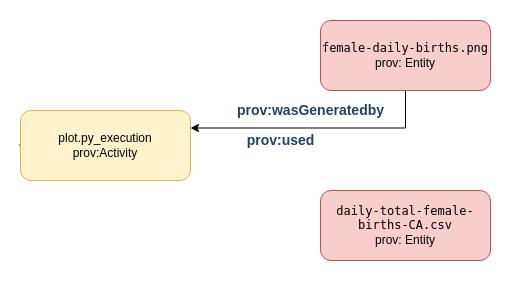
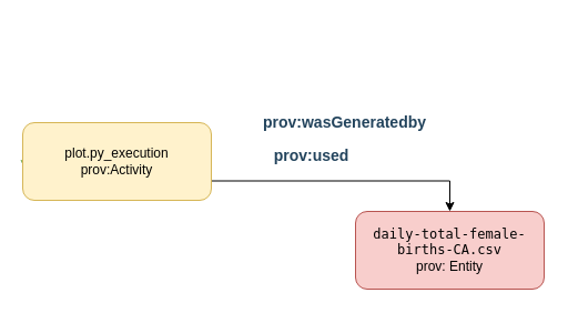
  <mxCell id="0" />
  <mxCell id="1" parent="0" />
  <mxCell id="2" style="edgeStyle=orthogonalEdgeStyle;rounded=0;orthogonalLoop=1;jettySize=auto;html=1;exitX=0;exitY=0.5;exitDx=0;exitDy=0;entryX=0.012;entryY=0.6;entryDx=0;entryDy=0;strokeColor=#82B366;entryPerimeter=0;" parent="1" source="5" target="5" edge="1"><mxGeometry relative="1" as="geometry" /></mxCell>
  <mxCell id="3" value="&lt;b&gt;&lt;font style=&quot;font-size: 14px&quot; color=&quot;#23445d&quot;&gt;prov:wasGeneratedby&lt;/font&gt;&lt;/b&gt;" style="text;html=1;align=center;verticalAlign=middle;resizable=0;points=[];" parent="2" vertex="1" connectable="0"><mxGeometry x="-0.277" y="-3" relative="1" as="geometry"><mxPoint x="290.99" y="-36.02" as="offset" /></mxGeometry></mxCell>
+ <mxCell id="4" style="edgeStyle=orthogonalEdgeStyle;rounded=0;orthogonalLoop=1;jettySize=auto;html=1;exitX=1;exitY=0.75;exitDx=0;exitDy=0;entryX=0.5;entryY=0;entryDx=0;entryDy=0;" parent="1" source="5" target="6" edge="1"><mxGeometry relative="1" as="geometry" /></mxCell>
  <mxCell id="5" value="&lt;div&gt;&lt;span&gt;plot.py_execution&lt;/span&gt;&lt;/div&gt;&lt;div&gt;&lt;span&gt;prov:Activity&lt;/span&gt;&lt;br&gt;&lt;/div&gt;" style="rounded=1;whiteSpace=wrap;html=1;fontSize=12;glass=0;strokeWidth=1;shadow=0;fillColor=#fff2cc;strokeColor=#d6b656;" parent="1" vertex="1"><mxGeometry x="20" y="110" width="170" height="70" as="geometry" /></mxCell>
  <mxCell id="6" value="&lt;div&gt;&lt;code&gt;daily-total-female-births-CA.csv&lt;/code&gt;&lt;/div&gt;&lt;div&gt;prov: Entity&lt;br&gt;&lt;/div&gt;" style="rounded=1;whiteSpace=wrap;html=1;fontSize=12;glass=0;strokeWidth=1;shadow=0;fillColor=#f8cecc;strokeColor=#b85450;" parent="1" vertex="1"><mxGeometry x="320" y="190" width="170" height="70" as="geometry" /></mxCell>
- <mxCell id="7" style="edgeStyle=orthogonalEdgeStyle;rounded=0;orthogonalLoop=1;jettySize=auto;html=1;exitX=0.5;exitY=1;exitDx=0;exitDy=0;entryX=1;entryY=0.25;entryDx=0;entryDy=0;" parent="1" source="8" target="5" edge="1"><mxGeometry relative="1" as="geometry" /></mxCell>
- <mxCell id="8" value="&lt;div&gt;&lt;code&gt;female-daily-births.png&lt;/code&gt;&lt;/div&gt;&lt;div&gt;prov: Entity&lt;br&gt;&lt;/div&gt;" style="rounded=1;whiteSpace=wrap;html=1;fontSize=12;glass=0;strokeWidth=1;shadow=0;fillColor=#f8cecc;strokeColor=#b85450;" parent="1" vertex="1"><mxGeometry x="320" y="20" width="170" height="70" as="geometry" /></mxCell>
  <mxCell id="9" value="&lt;b&gt;&lt;font style=&quot;font-size: 14px&quot; color=&quot;#23445d&quot;&gt;prov:used&lt;/font&gt;&lt;/b&gt;" style="text;html=1;align=center;verticalAlign=middle;resizable=0;points=[];autosize=1;" parent="1" vertex="1"><mxGeometry x="240" y="130" width="80" height="20" as="geometry" /></mxCell>
